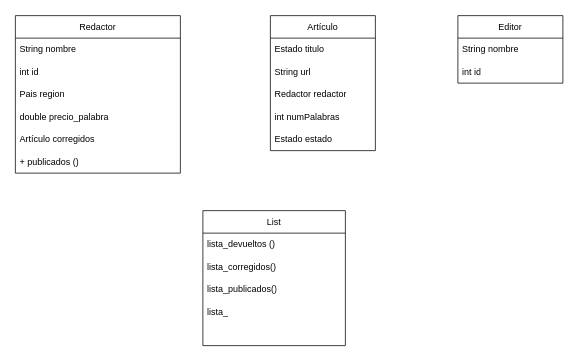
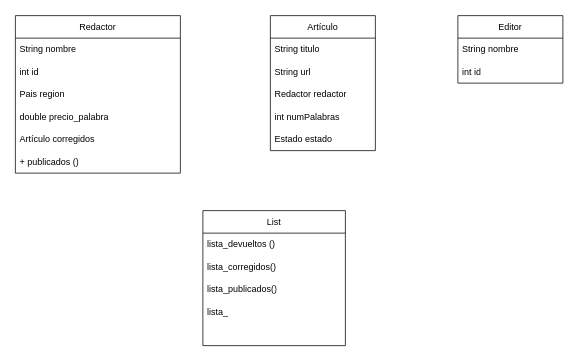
  <mxCell id="0" />
  <mxCell id="1" parent="0" />
  <mxCell id="2" value="Redactor" style="swimlane;fontStyle=0;childLayout=stackLayout;horizontal=1;startSize=30;horizontalStack=0;resizeParent=1;resizeParentMax=0;resizeLast=0;collapsible=1;marginBottom=0;whiteSpace=wrap;html=1;" parent="1" vertex="1"><mxGeometry x="20" y="20" width="220" height="210" as="geometry" /></mxCell>
  <mxCell id="3" value="String nombre" style="text;strokeColor=none;fillColor=none;align=left;verticalAlign=middle;spacingLeft=4;spacingRight=4;overflow=hidden;points=[[0,0.5],[1,0.5]];portConstraint=eastwest;rotatable=0;whiteSpace=wrap;html=1;" parent="2" vertex="1"><mxGeometry y="30" width="220" height="30" as="geometry" /></mxCell>
  <mxCell id="4" value="int id" style="text;strokeColor=none;fillColor=none;align=left;verticalAlign=middle;spacingLeft=4;spacingRight=4;overflow=hidden;points=[[0,0.5],[1,0.5]];portConstraint=eastwest;rotatable=0;whiteSpace=wrap;html=1;" parent="2" vertex="1"><mxGeometry y="60" width="220" height="30" as="geometry" /></mxCell>
  <mxCell id="5" value="Pais region" style="text;strokeColor=none;fillColor=none;align=left;verticalAlign=middle;spacingLeft=4;spacingRight=4;overflow=hidden;points=[[0,0.5],[1,0.5]];portConstraint=eastwest;rotatable=0;whiteSpace=wrap;html=1;" parent="2" vertex="1"><mxGeometry y="90" width="220" height="30" as="geometry" /></mxCell>
  <mxCell id="6" value="double precio_palabra" style="text;strokeColor=none;fillColor=none;align=left;verticalAlign=middle;spacingLeft=4;spacingRight=4;overflow=hidden;points=[[0,0.5],[1,0.5]];portConstraint=eastwest;rotatable=0;whiteSpace=wrap;html=1;" parent="2" vertex="1"><mxGeometry y="120" width="220" height="30" as="geometry" /></mxCell>
  <mxCell id="7" value="Artículo corregidos" style="text;strokeColor=none;fillColor=none;align=left;verticalAlign=middle;spacingLeft=4;spacingRight=4;overflow=hidden;points=[[0,0.5],[1,0.5]];portConstraint=eastwest;rotatable=0;whiteSpace=wrap;html=1;" vertex="1" parent="2"><mxGeometry y="150" width="220" height="30" as="geometry" /></mxCell>
  <mxCell id="8" value="+ publicados ()" style="text;strokeColor=none;fillColor=none;align=left;verticalAlign=middle;spacingLeft=4;spacingRight=4;overflow=hidden;points=[[0,0.5],[1,0.5]];portConstraint=eastwest;rotatable=0;whiteSpace=wrap;html=1;" parent="2" vertex="1"><mxGeometry y="180" width="220" height="30" as="geometry" /></mxCell>
  <mxCell id="9" value="Editor" style="swimlane;fontStyle=0;childLayout=stackLayout;horizontal=1;startSize=30;horizontalStack=0;resizeParent=1;resizeParentMax=0;resizeLast=0;collapsible=1;marginBottom=0;whiteSpace=wrap;html=1;" parent="1" vertex="1"><mxGeometry x="610" y="20" width="140" height="90" as="geometry" /></mxCell>
  <mxCell id="10" value="String nombre" style="text;strokeColor=none;fillColor=none;align=left;verticalAlign=middle;spacingLeft=4;spacingRight=4;overflow=hidden;points=[[0,0.5],[1,0.5]];portConstraint=eastwest;rotatable=0;whiteSpace=wrap;html=1;" parent="9" vertex="1"><mxGeometry y="30" width="140" height="30" as="geometry" /></mxCell>
  <mxCell id="11" value="int id" style="text;strokeColor=none;fillColor=none;align=left;verticalAlign=middle;spacingLeft=4;spacingRight=4;overflow=hidden;points=[[0,0.5],[1,0.5]];portConstraint=eastwest;rotatable=0;whiteSpace=wrap;html=1;" parent="9" vertex="1"><mxGeometry y="60" width="140" height="30" as="geometry" /></mxCell>
  <mxCell id="12" value="Artículo" style="swimlane;fontStyle=0;childLayout=stackLayout;horizontal=1;startSize=30;horizontalStack=0;resizeParent=1;resizeParentMax=0;resizeLast=0;collapsible=1;marginBottom=0;whiteSpace=wrap;html=1;" parent="1" vertex="1"><mxGeometry x="360" y="20" width="140" height="180" as="geometry" /></mxCell>
- <mxCell id="13" value="Estado titulo" style="text;strokeColor=none;fillColor=none;align=left;verticalAlign=middle;spacingLeft=4;spacingRight=4;overflow=hidden;points=[[0,0.5],[1,0.5]];portConstraint=eastwest;rotatable=0;whiteSpace=wrap;html=1;" parent="12" vertex="1"><mxGeometry y="30" width="140" height="30" as="geometry" /></mxCell>
+ <mxCell id="13" value="String titulo" style="text;strokeColor=none;fillColor=none;align=left;verticalAlign=middle;spacingLeft=4;spacingRight=4;overflow=hidden;points=[[0,0.5],[1,0.5]];portConstraint=eastwest;rotatable=0;whiteSpace=wrap;html=1;" parent="12" vertex="1"><mxGeometry y="30" width="140" height="30" as="geometry" /></mxCell>
  <mxCell id="14" value="String url" style="text;strokeColor=none;fillColor=none;align=left;verticalAlign=middle;spacingLeft=4;spacingRight=4;overflow=hidden;points=[[0,0.5],[1,0.5]];portConstraint=eastwest;rotatable=0;whiteSpace=wrap;html=1;" parent="12" vertex="1"><mxGeometry y="60" width="140" height="30" as="geometry" /></mxCell>
  <mxCell id="15" value="Redactor redactor" style="text;strokeColor=none;fillColor=none;align=left;verticalAlign=middle;spacingLeft=4;spacingRight=4;overflow=hidden;points=[[0,0.5],[1,0.5]];portConstraint=eastwest;rotatable=0;whiteSpace=wrap;html=1;" parent="12" vertex="1"><mxGeometry y="90" width="140" height="30" as="geometry" /></mxCell>
  <mxCell id="16" value="int numPalabras" style="text;strokeColor=none;fillColor=none;align=left;verticalAlign=middle;spacingLeft=4;spacingRight=4;overflow=hidden;points=[[0,0.5],[1,0.5]];portConstraint=eastwest;rotatable=0;whiteSpace=wrap;html=1;" parent="12" vertex="1"><mxGeometry y="120" width="140" height="30" as="geometry" /></mxCell>
  <mxCell id="17" value="Estado estado" style="text;strokeColor=none;fillColor=none;align=left;verticalAlign=middle;spacingLeft=4;spacingRight=4;overflow=hidden;points=[[0,0.5],[1,0.5]];portConstraint=eastwest;rotatable=0;whiteSpace=wrap;html=1;" parent="12" vertex="1"><mxGeometry y="150" width="140" height="30" as="geometry" /></mxCell>
  <mxCell id="18" value="List" style="swimlane;fontStyle=0;childLayout=stackLayout;horizontal=1;startSize=30;horizontalStack=0;resizeParent=1;resizeParentMax=0;resizeLast=0;collapsible=1;marginBottom=0;whiteSpace=wrap;html=1;" vertex="1" parent="1"><mxGeometry x="270" y="280" width="190" height="180" as="geometry" /></mxCell>
  <mxCell id="19" value="lista_devueltos ()" style="text;strokeColor=none;fillColor=none;align=left;verticalAlign=middle;spacingLeft=4;spacingRight=4;overflow=hidden;points=[[0,0.5],[1,0.5]];portConstraint=eastwest;rotatable=0;whiteSpace=wrap;html=1;" vertex="1" parent="18"><mxGeometry y="30" width="190" height="30" as="geometry" /></mxCell>
  <mxCell id="20" value="lista_corregidos()" style="text;strokeColor=none;fillColor=none;align=left;verticalAlign=middle;spacingLeft=4;spacingRight=4;overflow=hidden;points=[[0,0.5],[1,0.5]];portConstraint=eastwest;rotatable=0;whiteSpace=wrap;html=1;" vertex="1" parent="18"><mxGeometry y="60" width="190" height="30" as="geometry" /></mxCell>
  <mxCell id="21" value="lista_publicados()" style="text;strokeColor=none;fillColor=none;align=left;verticalAlign=middle;spacingLeft=4;spacingRight=4;overflow=hidden;points=[[0,0.5],[1,0.5]];portConstraint=eastwest;rotatable=0;whiteSpace=wrap;html=1;" vertex="1" parent="18"><mxGeometry y="90" width="190" height="30" as="geometry" /></mxCell>
  <mxCell id="22" value="lista_" style="text;strokeColor=none;fillColor=none;align=left;verticalAlign=middle;spacingLeft=4;spacingRight=4;overflow=hidden;points=[[0,0.5],[1,0.5]];portConstraint=eastwest;rotatable=0;whiteSpace=wrap;html=1;" vertex="1" parent="18"><mxGeometry y="120" width="190" height="30" as="geometry" /></mxCell>
  <mxCell id="23" style="text;strokeColor=none;fillColor=none;align=left;verticalAlign=middle;spacingLeft=4;spacingRight=4;overflow=hidden;points=[[0,0.5],[1,0.5]];portConstraint=eastwest;rotatable=0;whiteSpace=wrap;html=1;" vertex="1" parent="18"><mxGeometry y="150" width="190" height="30" as="geometry" /></mxCell>
